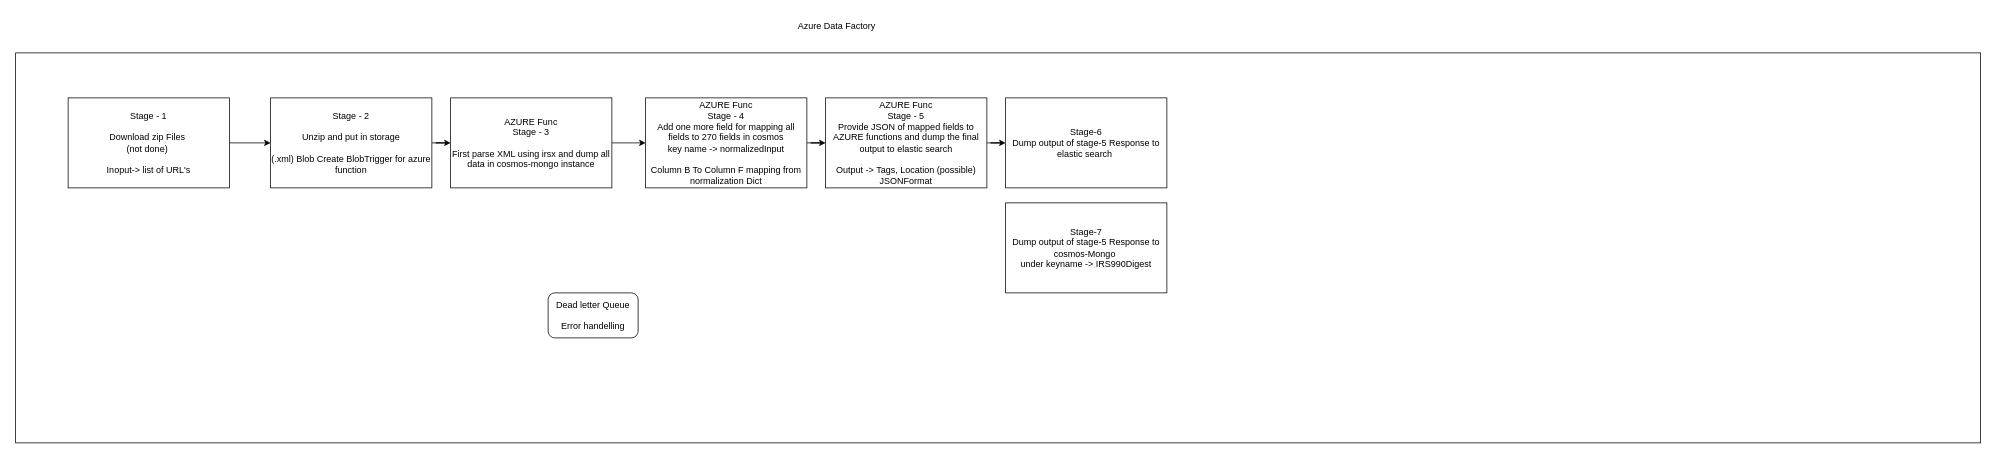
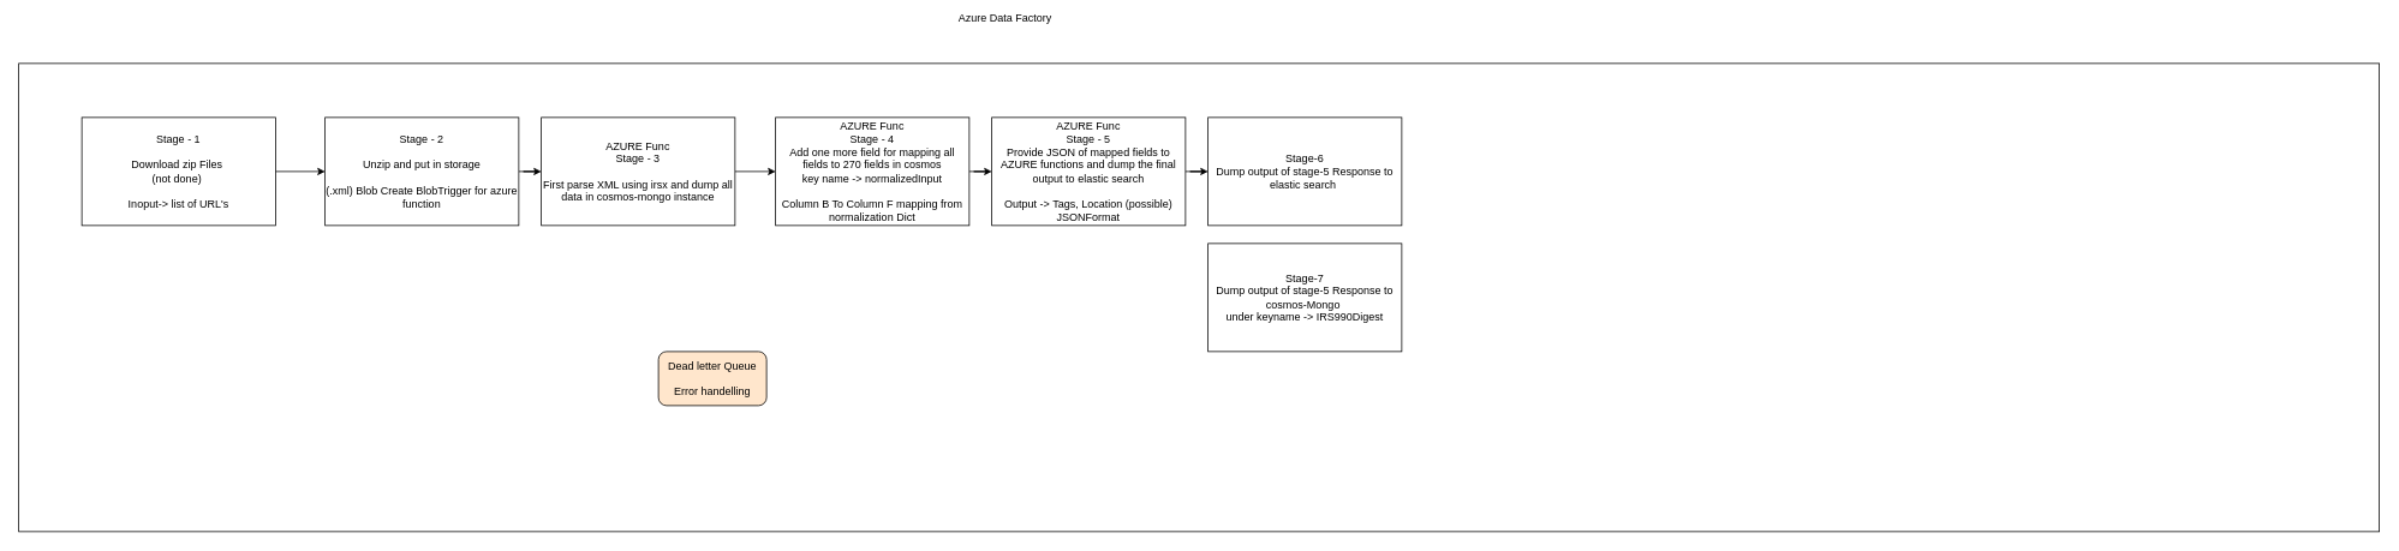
  <mxCell id="0" />
  <mxCell id="1" parent="0" />
  <mxCell id="2" value="" style="rounded=0;whiteSpace=wrap;html=1;" vertex="1" parent="1"><mxGeometry x="580" y="90" width="750" height="330" as="geometry" /></mxCell>
- <mxCell id="3" value="Azure Data Factory" style="text;html=1;strokeColor=none;fillColor=none;align=center;verticalAlign=middle;whiteSpace=wrap;rounded=0;" vertex="1" parent="1"><mxGeometry x="1020" y="20" width="190" height="30" as="geometry" /></mxCell>
+ <mxCell id="3" value="Azure Data Factory" style="text;html=1;strokeColor=none;fillColor=none;align=center;verticalAlign=middle;whiteSpace=wrap;rounded=0;" vertex="1" parent="1"><mxGeometry x="1020" y="5" width="190" height="30" as="geometry" /></mxCell>
  <mxCell id="4" value="" style="rounded=0;whiteSpace=wrap;html=1;" vertex="1" parent="1"><mxGeometry x="20" y="70" width="2620" height="520" as="geometry" /></mxCell>
  <mxCell id="5" value="" style="edgeStyle=orthogonalEdgeStyle;rounded=0;orthogonalLoop=1;jettySize=auto;html=1;" edge="1" parent="1" source="6" target="8"><mxGeometry relative="1" as="geometry" /></mxCell>
  <mxCell id="6" value="Stage - 1&lt;br&gt;&lt;br&gt;Download zip Files&amp;nbsp;&lt;br&gt;(not done)&amp;nbsp;&lt;br&gt;&lt;br&gt;Inoput-&amp;gt; list of URL's" style="rounded=0;whiteSpace=wrap;html=1;" vertex="1" parent="1"><mxGeometry x="90" y="130" width="215" height="120" as="geometry" /></mxCell>
  <mxCell id="7" value="" style="edgeStyle=orthogonalEdgeStyle;rounded=0;orthogonalLoop=1;jettySize=auto;html=1;" edge="1" parent="1" source="8" target="10"><mxGeometry relative="1" as="geometry" /></mxCell>
  <mxCell id="8" value="Stage - 2&lt;br&gt;&lt;br&gt;Unzip and put in storage&lt;br&gt;&lt;br&gt;(.xml) Blob Create BlobTrigger for azure function" style="rounded=0;whiteSpace=wrap;html=1;" vertex="1" parent="1"><mxGeometry x="360" y="130" width="215" height="120" as="geometry" /></mxCell>
  <mxCell id="9" value="" style="edgeStyle=orthogonalEdgeStyle;rounded=0;orthogonalLoop=1;jettySize=auto;html=1;" edge="1" parent="1" source="10" target="12"><mxGeometry relative="1" as="geometry" /></mxCell>
  <mxCell id="10" value="AZURE Func&lt;br&gt;Stage - 3&lt;br&gt;&lt;br&gt;First parse XML using irsx and dump all data in cosmos-mongo instance" style="rounded=0;whiteSpace=wrap;html=1;" vertex="1" parent="1"><mxGeometry x="600" y="130" width="215" height="120" as="geometry" /></mxCell>
  <mxCell id="11" value="" style="edgeStyle=orthogonalEdgeStyle;rounded=0;orthogonalLoop=1;jettySize=auto;html=1;" edge="1" parent="1" source="12" target="14"><mxGeometry relative="1" as="geometry" /></mxCell>
  <mxCell id="12" value="AZURE Func&lt;br&gt;Stage - 4&lt;br&gt;Add one more field for mapping all fields to 270 fields in cosmos&lt;br&gt;key name -&amp;gt; normalizedInput&lt;br&gt;&lt;br&gt;Column B To Column F mapping from normalization Dict" style="rounded=0;whiteSpace=wrap;html=1;" vertex="1" parent="1"><mxGeometry x="860" y="130" width="215" height="120" as="geometry" /></mxCell>
  <mxCell id="13" value="" style="edgeStyle=orthogonalEdgeStyle;rounded=0;orthogonalLoop=1;jettySize=auto;html=1;" edge="1" parent="1" source="14" target="15"><mxGeometry relative="1" as="geometry" /></mxCell>
  <mxCell id="14" value="AZURE Func&lt;br&gt;Stage - 5&lt;br&gt;Provide JSON of mapped fields to AZURE functions and dump the final output to elastic search&lt;br&gt;&lt;br&gt;Output -&amp;gt; Tags, Location (possible) JSONFormat" style="rounded=0;whiteSpace=wrap;html=1;" vertex="1" parent="1"><mxGeometry x="1100" y="130" width="215" height="120" as="geometry" /></mxCell>
  <mxCell id="15" value="Stage-6&lt;br&gt;Dump output of stage-5 Response to elastic search&amp;nbsp;" style="rounded=0;whiteSpace=wrap;html=1;" vertex="1" parent="1"><mxGeometry x="1340" y="130" width="215" height="120" as="geometry" /></mxCell>
  <mxCell id="16" value="Stage-7&lt;br&gt;Dump output of stage-5 Response to cosmos-Mongo&amp;nbsp;&lt;br&gt;under keyname -&amp;gt; IRS990Digest" style="rounded=0;whiteSpace=wrap;html=1;" vertex="1" parent="1"><mxGeometry x="1340" y="270" width="215" height="120" as="geometry" /></mxCell>
- <mxCell id="17" value="Dead letter Queue&lt;br&gt;&lt;br&gt;Error handelling" style="rounded=1;whiteSpace=wrap;html=1;" vertex="1" parent="1"><mxGeometry x="730" y="390" width="120" height="60" as="geometry" /></mxCell>
+ <mxCell id="17" value="Dead letter Queue&lt;br&gt;&lt;br&gt;Error handelling" style="rounded=1;whiteSpace=wrap;html=1;fillColor=#ffe6cc;" vertex="1" parent="1"><mxGeometry x="730" y="390" width="120" height="60" as="geometry" /></mxCell>
